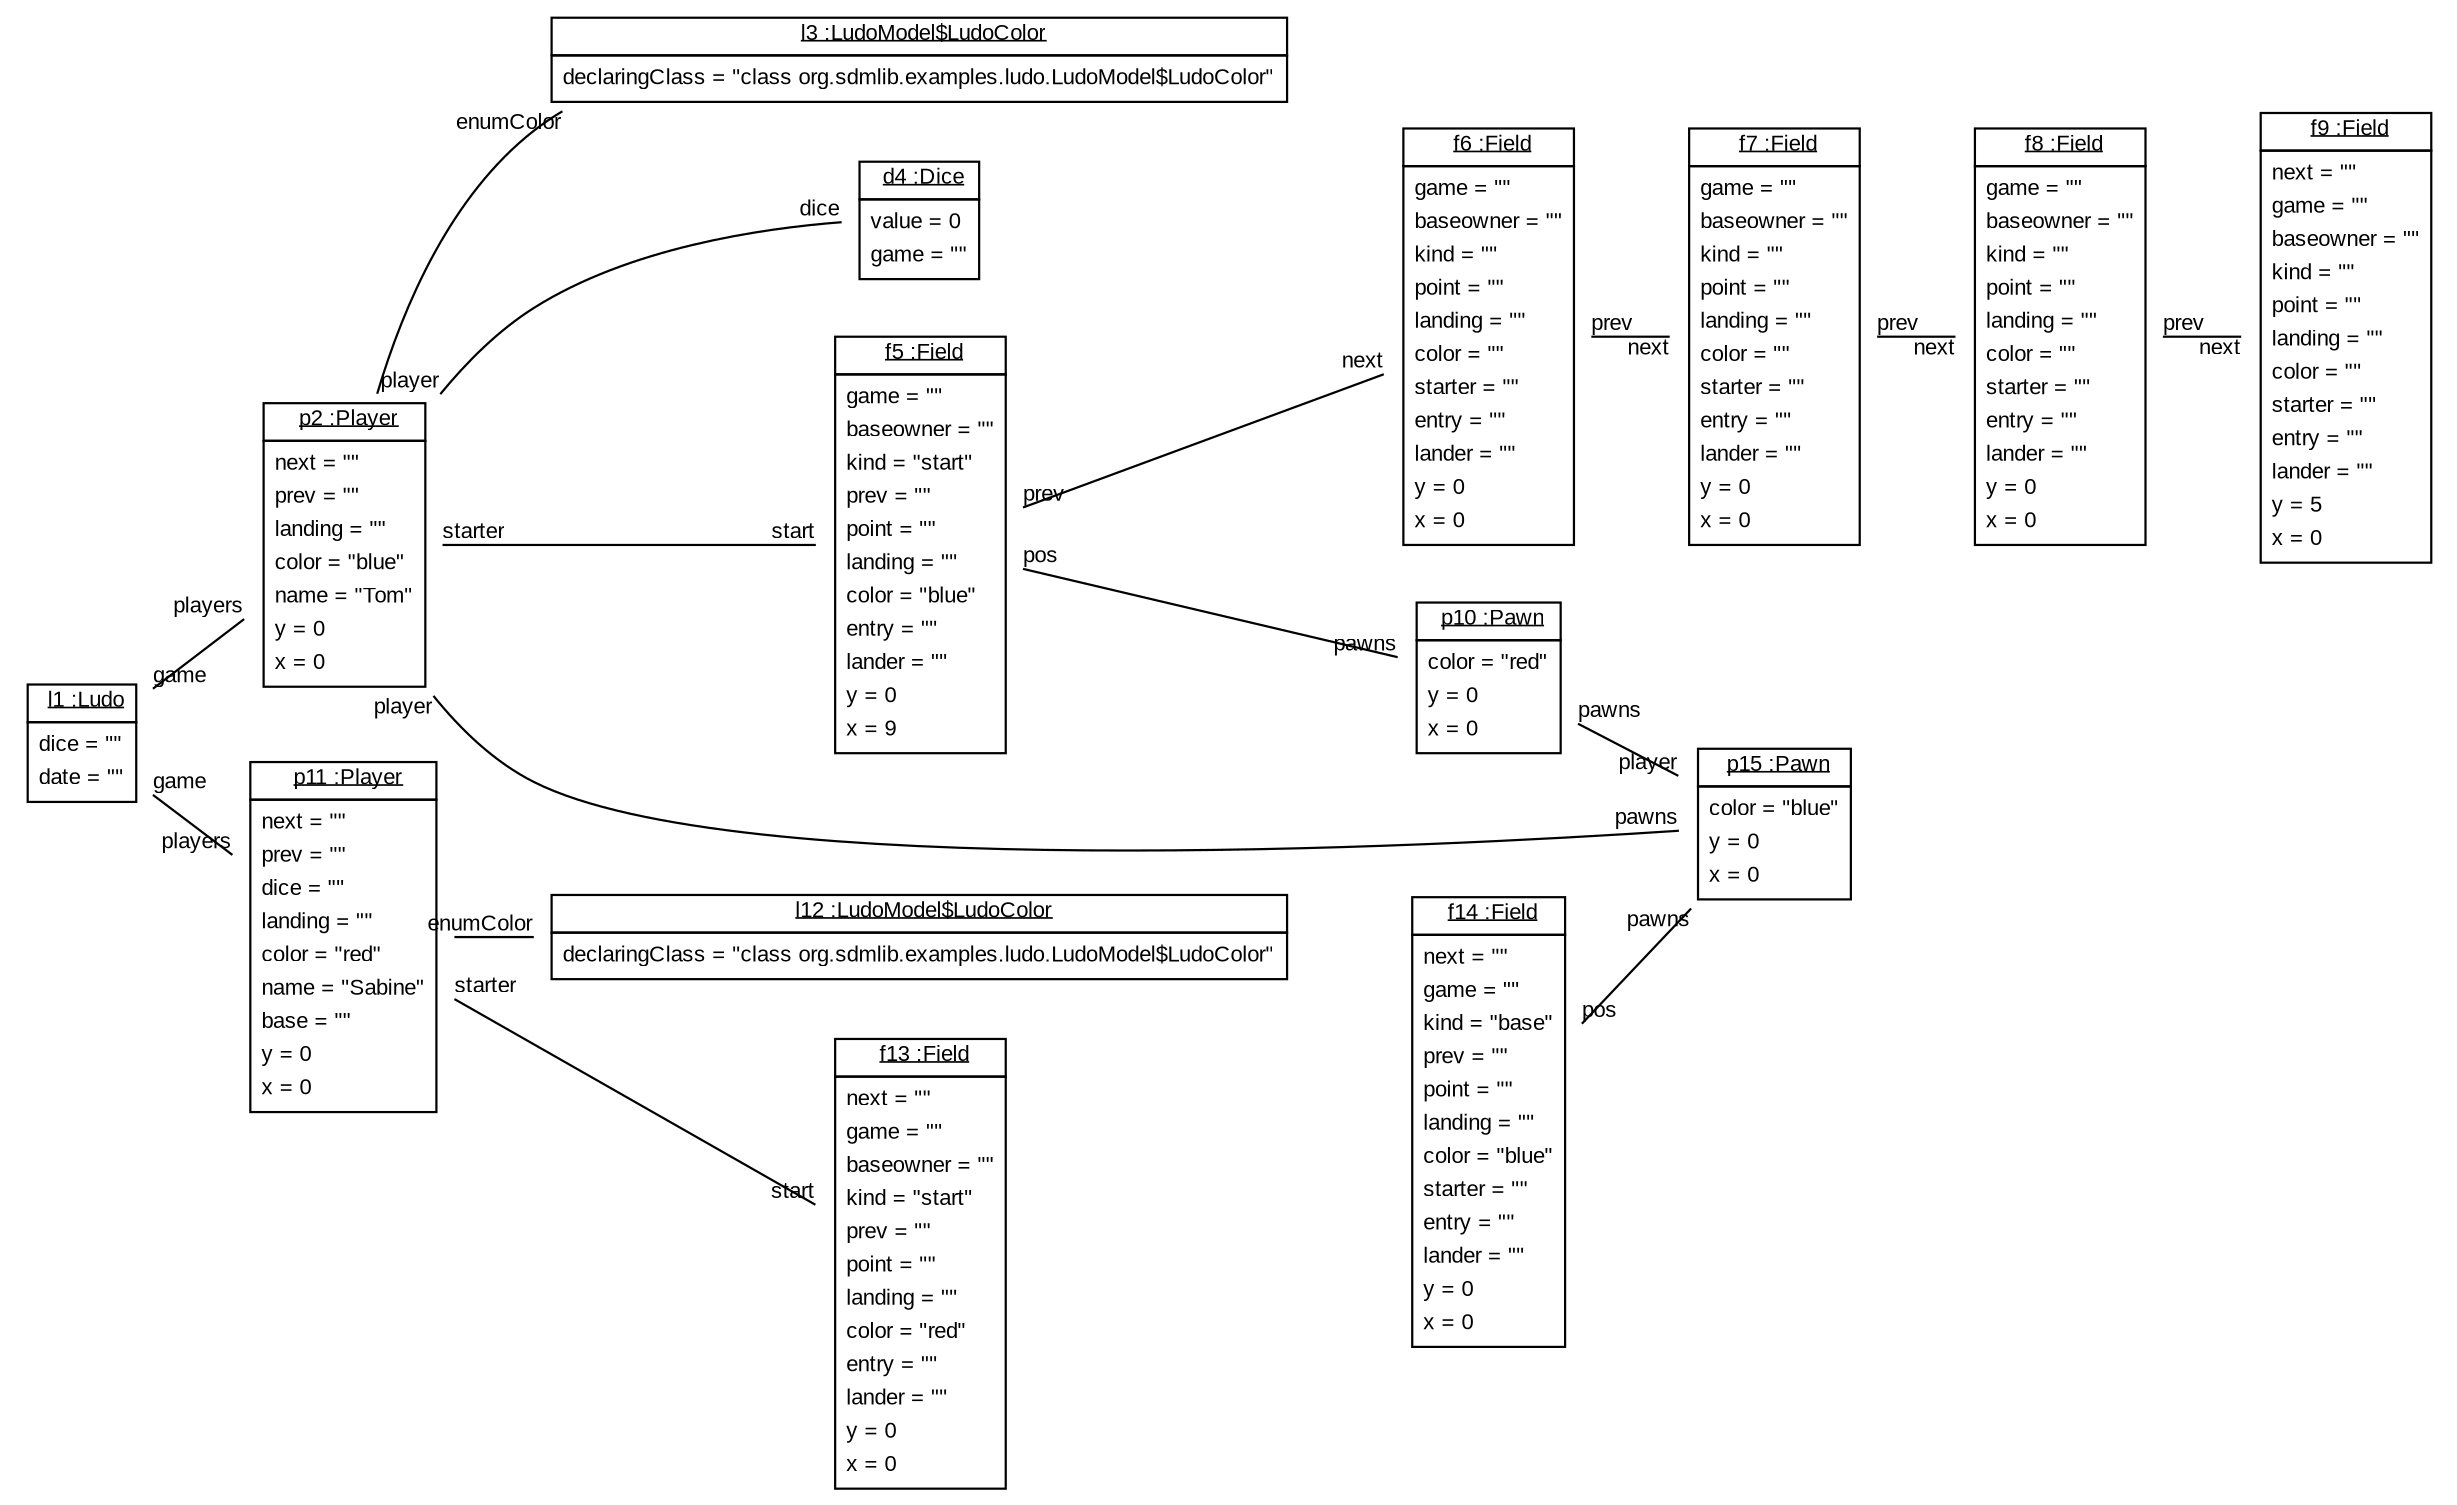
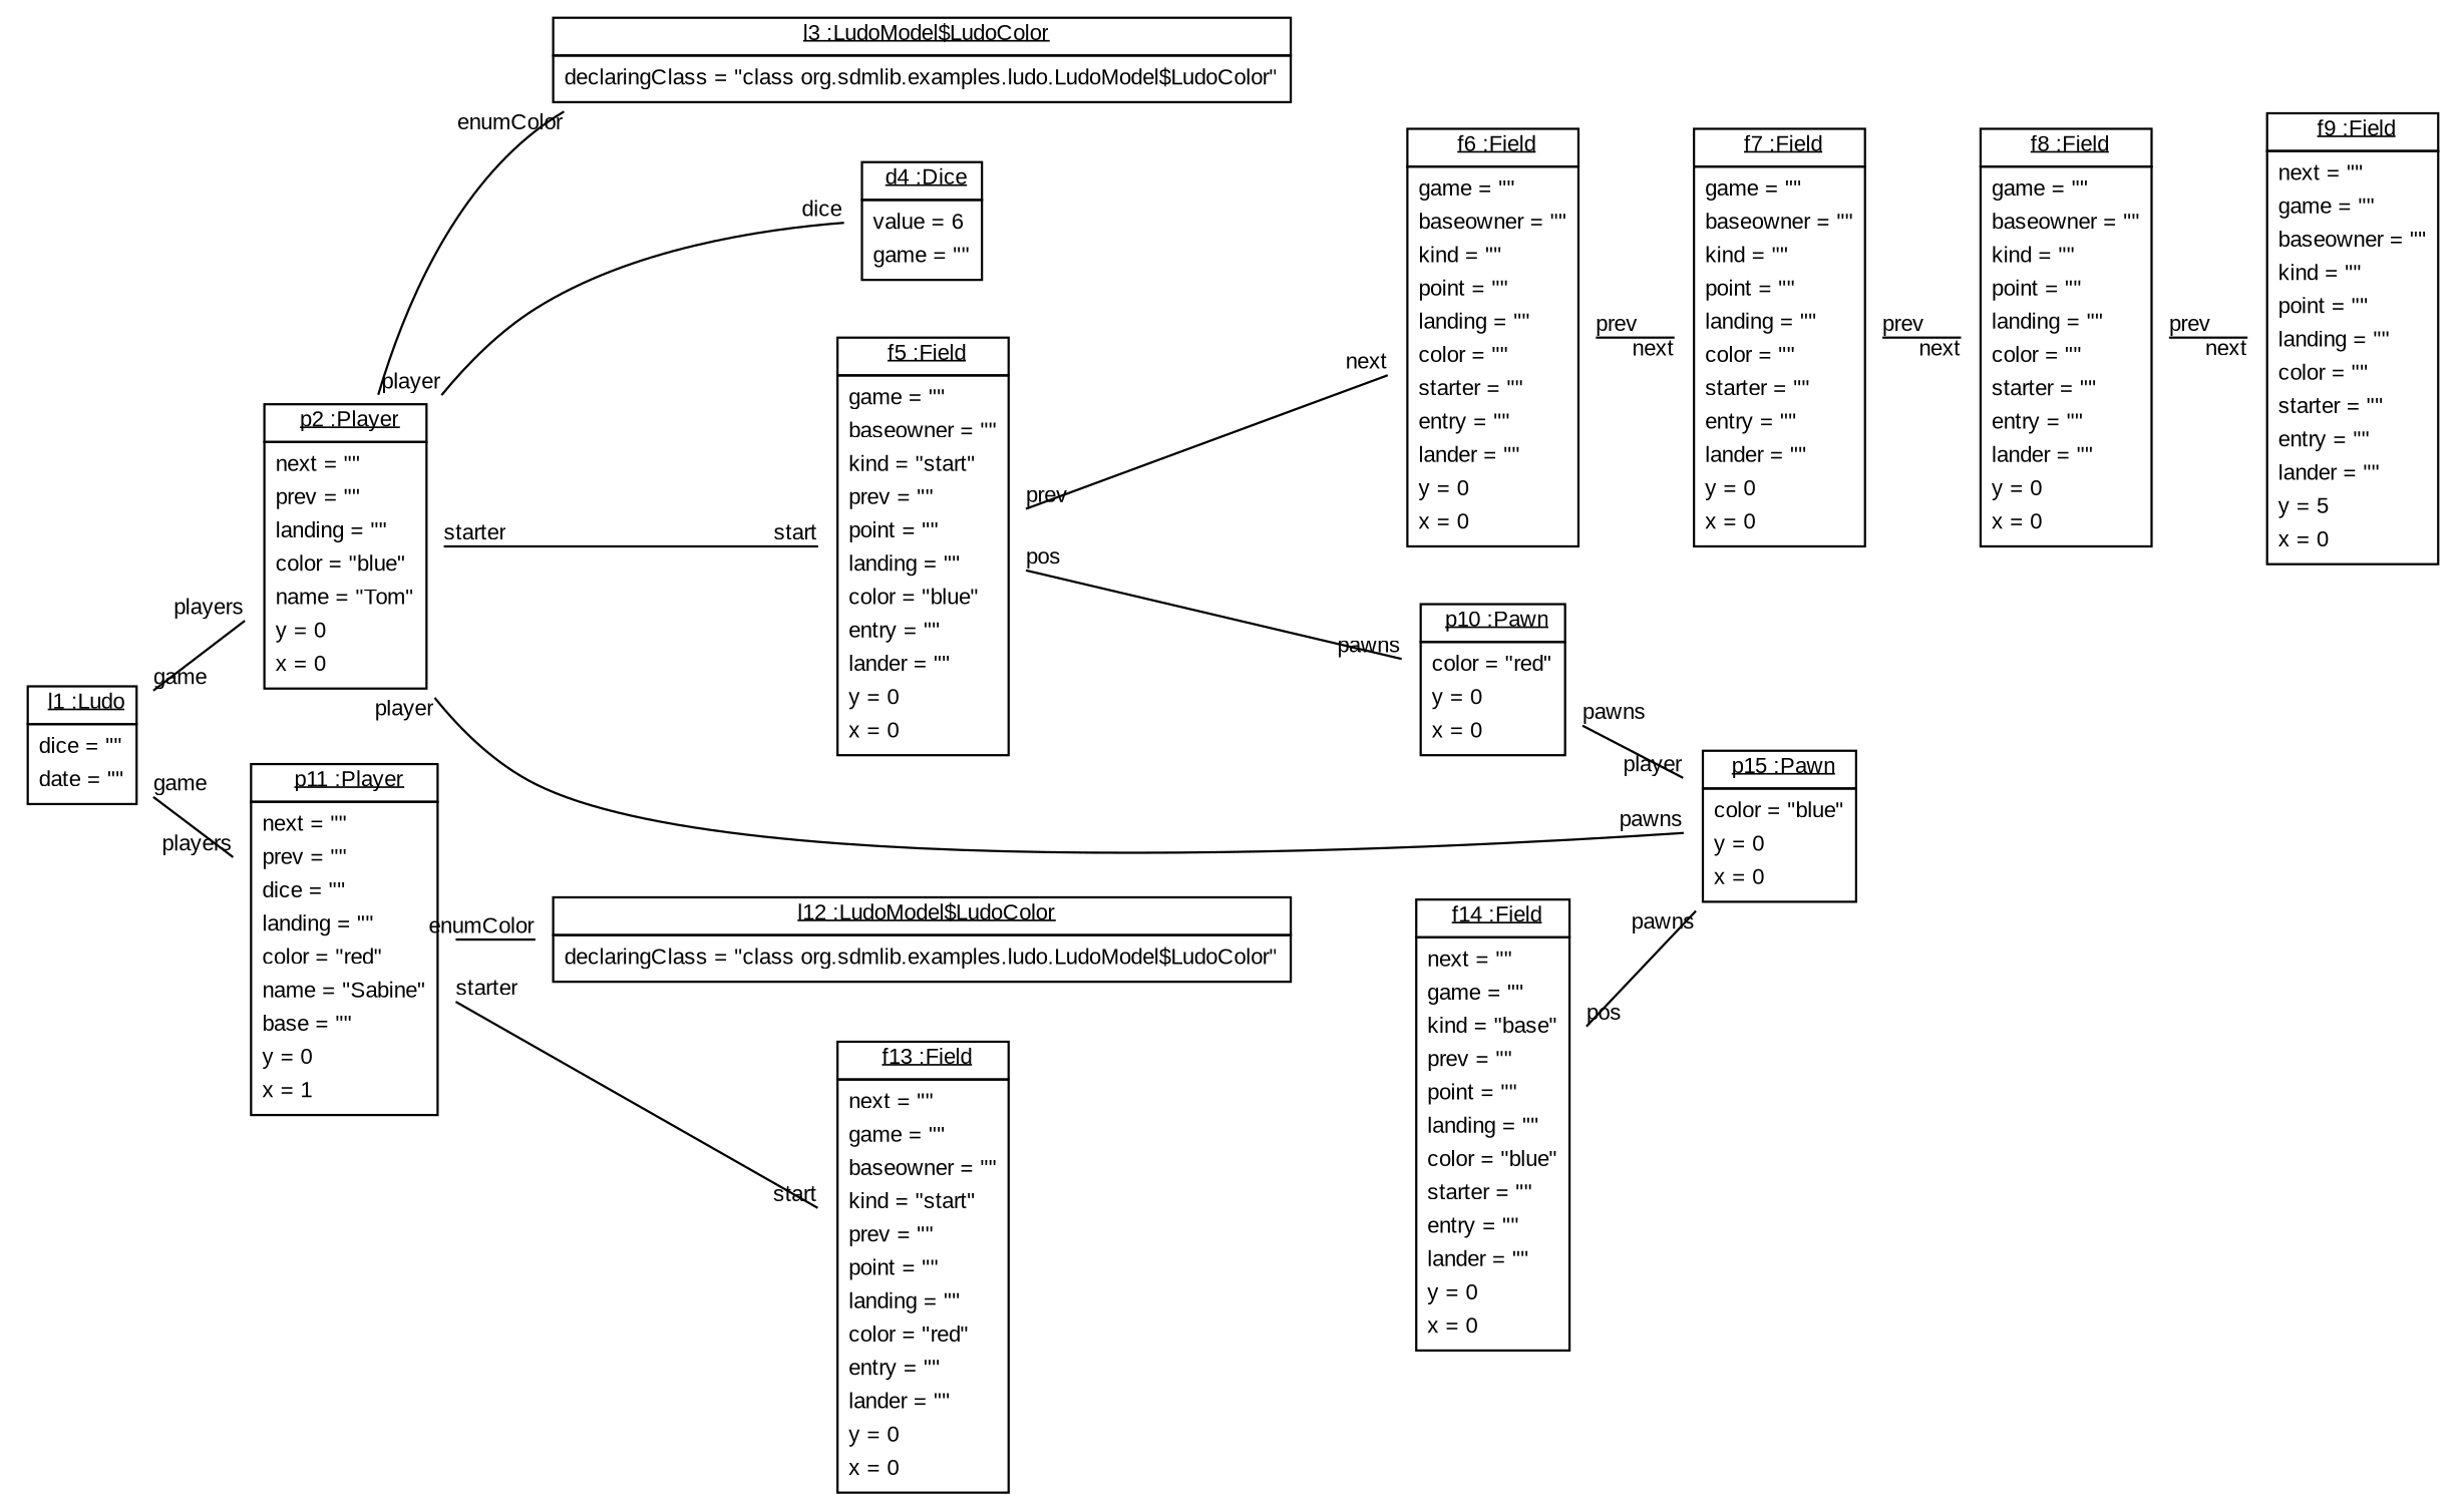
  graph {
    compound=true
    rankdir=LR
    node [fontname=Arial fontsize=10 shape=none]
    edge [fontname=Arial fontsize=10 headlabel=next taillabel=prev]
    n1 [label=<<table border='0' cellborder='1' cellspacing='0'> <tr> <td href="../examples/org/sdmlib/examples/ludo/model/Ludo.java"> <u>l1 :Ludo</u></td></tr><tr><td><table border='0' cellborder='0' cellspacing='0'><tr><td align='left'>dice = ""</td></tr><tr><td align='left'>date = ""</td></tr></table></td></tr></table>>]
    n2 [label=<<table border='0' cellborder='1' cellspacing='0'> <tr> <td href="../examples/org/sdmlib/examples/ludo/model/Player.java"> <u>p2 :Player</u></td></tr><tr><td><table border='0' cellborder='0' cellspacing='0'><tr><td align='left'>next = ""</td></tr><tr><td align='left'>prev = ""</td></tr><tr><td align='left'>landing = ""</td></tr><tr><td align='left'>color = "blue"</td></tr><tr><td align='left'>name = "Tom"</td></tr><tr><td align='left'>y = 0</td></tr><tr><td align='left'>x = 0</td></tr></table></td></tr></table>>]
-   n3 [label=<<table border='0' cellborder='1' cellspacing='0'> <tr> <td href="../examples/org/sdmlib/examples/ludo/model/Player.java"> <u>p11 :Player</u></td></tr><tr><td><table border='0' cellborder='0' cellspacing='0'><tr><td align='left'>next = ""</td></tr><tr><td align='left'>prev = ""</td></tr><tr><td align='left'>dice = ""</td></tr><tr><td align='left'>landing = ""</td></tr><tr><td align='left'>color = "red"</td></tr><tr><td align='left'>name = "Sabine"</td></tr><tr><td align='left'>base = ""</td></tr><tr><td align='left'>y = 0</td></tr><tr><td align='left'>x = 0</td></tr></table></td></tr></table>>]
+   n3 [label=<<table border='0' cellborder='1' cellspacing='0'> <tr> <td href="../examples/org/sdmlib/examples/ludo/model/Player.java"> <u>p11 :Player</u></td></tr><tr><td><table border='0' cellborder='0' cellspacing='0'><tr><td align='left'>next = ""</td></tr><tr><td align='left'>prev = ""</td></tr><tr><td align='left'>dice = ""</td></tr><tr><td align='left'>landing = ""</td></tr><tr><td align='left'>color = "red"</td></tr><tr><td align='left'>name = "Sabine"</td></tr><tr><td align='left'>base = ""</td></tr><tr><td align='left'>y = 0</td></tr><tr><td align='left'>x = 1</td></tr></table></td></tr></table>>]
    n4 [label=<<table border='0' cellborder='1' cellspacing='0'> <tr> <td href="../examples/org/sdmlib/examples/ludo/LudoModel.java"> <u>l3 :LudoModel$LudoColor</u></td></tr><tr><td><table border='0' cellborder='0' cellspacing='0'><tr><td align='left'>declaringClass = "class org.sdmlib.examples.ludo.LudoModel$LudoColor"</td></tr></table></td></tr></table>>]
-   n5 [label=<<table border='0' cellborder='1' cellspacing='0'> <tr> <td href="../examples/org/sdmlib/examples/ludo/model/Dice.java"> <u>d4 :Dice</u></td></tr><tr><td><table border='0' cellborder='0' cellspacing='0'><tr><td align='left'>value = 0</td></tr><tr><td align='left'>game = ""</td></tr></table></td></tr></table>>]
-   n6 [label=<<table border='0' cellborder='1' cellspacing='0'> <tr> <td href="../examples/org/sdmlib/examples/ludo/model/Field.java"> <u>f5 :Field</u></td></tr><tr><td><table border='0' cellborder='0' cellspacing='0'><tr><td align='left'>game = ""</td></tr><tr><td align='left'>baseowner = ""</td></tr><tr><td align='left'>kind = "start"</td></tr><tr><td align='left'>prev = ""</td></tr><tr><td align='left'>point = ""</td></tr><tr><td align='left'>landing = ""</td></tr><tr><td align='left'>color = "blue"</td></tr><tr><td align='left'>entry = ""</td></tr><tr><td align='left'>lander = ""</td></tr><tr><td align='left'>y = 0</td></tr><tr><td align='left'>x = 9</td></tr></table></td></tr></table>>]
+   n5 [label=<<table border='0' cellborder='1' cellspacing='0'> <tr> <td href="../examples/org/sdmlib/examples/ludo/model/Dice.java"> <u>d4 :Dice</u></td></tr><tr><td><table border='0' cellborder='0' cellspacing='0'><tr><td align='left'>value = 6</td></tr><tr><td align='left'>game = ""</td></tr></table></td></tr></table>>]
+   n6 [label=<<table border='0' cellborder='1' cellspacing='0'> <tr> <td href="../examples/org/sdmlib/examples/ludo/model/Field.java"> <u>f5 :Field</u></td></tr><tr><td><table border='0' cellborder='0' cellspacing='0'><tr><td align='left'>game = ""</td></tr><tr><td align='left'>baseowner = ""</td></tr><tr><td align='left'>kind = "start"</td></tr><tr><td align='left'>prev = ""</td></tr><tr><td align='left'>point = ""</td></tr><tr><td align='left'>landing = ""</td></tr><tr><td align='left'>color = "blue"</td></tr><tr><td align='left'>entry = ""</td></tr><tr><td align='left'>lander = ""</td></tr><tr><td align='left'>y = 0</td></tr><tr><td align='left'>x = 0</td></tr></table></td></tr></table>>]
    n7 [label=<<table border='0' cellborder='1' cellspacing='0'> <tr> <td href="../examples/org/sdmlib/examples/ludo/model/Pawn.java"> <u>p15 :Pawn</u></td></tr><tr><td><table border='0' cellborder='0' cellspacing='0'><tr><td align='left'>color = "blue"</td></tr><tr><td align='left'>y = 0</td></tr><tr><td align='left'>x = 0</td></tr></table></td></tr></table>>]
    n8 [label=<<table border='0' cellborder='1' cellspacing='0'> <tr> <td href="../examples/org/sdmlib/examples/ludo/LudoModel.java"> <u>l12 :LudoModel$LudoColor</u></td></tr><tr><td><table border='0' cellborder='0' cellspacing='0'><tr><td align='left'>declaringClass = "class org.sdmlib.examples.ludo.LudoModel$LudoColor"</td></tr></table></td></tr></table>>]
    n9 [label=<<table border='0' cellborder='1' cellspacing='0'> <tr> <td href="../examples/org/sdmlib/examples/ludo/model/Field.java"> <u>f13 :Field</u></td></tr><tr><td><table border='0' cellborder='0' cellspacing='0'><tr><td align='left'>next = ""</td></tr><tr><td align='left'>game = ""</td></tr><tr><td align='left'>baseowner = ""</td></tr><tr><td align='left'>kind = "start"</td></tr><tr><td align='left'>prev = ""</td></tr><tr><td align='left'>point = ""</td></tr><tr><td align='left'>landing = ""</td></tr><tr><td align='left'>color = "red"</td></tr><tr><td align='left'>entry = ""</td></tr><tr><td align='left'>lander = ""</td></tr><tr><td align='left'>y = 0</td></tr><tr><td align='left'>x = 0</td></tr></table></td></tr></table>>]
    n10 [label=<<table border='0' cellborder='1' cellspacing='0'> <tr> <td href="../examples/org/sdmlib/examples/ludo/model/Field.java"> <u>f6 :Field</u></td></tr><tr><td><table border='0' cellborder='0' cellspacing='0'><tr><td align='left'>game = ""</td></tr><tr><td align='left'>baseowner = ""</td></tr><tr><td align='left'>kind = ""</td></tr><tr><td align='left'>point = ""</td></tr><tr><td align='left'>landing = ""</td></tr><tr><td align='left'>color = ""</td></tr><tr><td align='left'>starter = ""</td></tr><tr><td align='left'>entry = ""</td></tr><tr><td align='left'>lander = ""</td></tr><tr><td align='left'>y = 0</td></tr><tr><td align='left'>x = 0</td></tr></table></td></tr></table>>]
    n11 [label=<<table border='0' cellborder='1' cellspacing='0'> <tr> <td href="../examples/org/sdmlib/examples/ludo/model/Pawn.java"> <u>p10 :Pawn</u></td></tr><tr><td><table border='0' cellborder='0' cellspacing='0'><tr><td align='left'>color = "red"</td></tr><tr><td align='left'>y = 0</td></tr><tr><td align='left'>x = 0</td></tr></table></td></tr></table>>]
    n12 [label=<<table border='0' cellborder='1' cellspacing='0'> <tr> <td href="../examples/org/sdmlib/examples/ludo/model/Field.java"> <u>f14 :Field</u></td></tr><tr><td><table border='0' cellborder='0' cellspacing='0'><tr><td align='left'>next = ""</td></tr><tr><td align='left'>game = ""</td></tr><tr><td align='left'>kind = "base"</td></tr><tr><td align='left'>prev = ""</td></tr><tr><td align='left'>point = ""</td></tr><tr><td align='left'>landing = ""</td></tr><tr><td align='left'>color = "blue"</td></tr><tr><td align='left'>starter = ""</td></tr><tr><td align='left'>entry = ""</td></tr><tr><td align='left'>lander = ""</td></tr><tr><td align='left'>y = 0</td></tr><tr><td align='left'>x = 0</td></tr></table></td></tr></table>>]
    n13 [label=<<table border='0' cellborder='1' cellspacing='0'> <tr> <td href="../examples/org/sdmlib/examples/ludo/model/Field.java"> <u>f7 :Field</u></td></tr><tr><td><table border='0' cellborder='0' cellspacing='0'><tr><td align='left'>game = ""</td></tr><tr><td align='left'>baseowner = ""</td></tr><tr><td align='left'>kind = ""</td></tr><tr><td align='left'>point = ""</td></tr><tr><td align='left'>landing = ""</td></tr><tr><td align='left'>color = ""</td></tr><tr><td align='left'>starter = ""</td></tr><tr><td align='left'>entry = ""</td></tr><tr><td align='left'>lander = ""</td></tr><tr><td align='left'>y = 0</td></tr><tr><td align='left'>x = 0</td></tr></table></td></tr></table>>]
    n14 [label=<<table border='0' cellborder='1' cellspacing='0'> <tr> <td href="../examples/org/sdmlib/examples/ludo/model/Field.java"> <u>f8 :Field</u></td></tr><tr><td><table border='0' cellborder='0' cellspacing='0'><tr><td align='left'>game = ""</td></tr><tr><td align='left'>baseowner = ""</td></tr><tr><td align='left'>kind = ""</td></tr><tr><td align='left'>point = ""</td></tr><tr><td align='left'>landing = ""</td></tr><tr><td align='left'>color = ""</td></tr><tr><td align='left'>starter = ""</td></tr><tr><td align='left'>entry = ""</td></tr><tr><td align='left'>lander = ""</td></tr><tr><td align='left'>y = 0</td></tr><tr><td align='left'>x = 0</td></tr></table></td></tr></table>>]
    n15 [label=<<table border='0' cellborder='1' cellspacing='0'> <tr> <td href="../examples/org/sdmlib/examples/ludo/model/Field.java"> <u>f9 :Field</u></td></tr><tr><td><table border='0' cellborder='0' cellspacing='0'><tr><td align='left'>next = ""</td></tr><tr><td align='left'>game = ""</td></tr><tr><td align='left'>baseowner = ""</td></tr><tr><td align='left'>kind = ""</td></tr><tr><td align='left'>point = ""</td></tr><tr><td align='left'>landing = ""</td></tr><tr><td align='left'>color = ""</td></tr><tr><td align='left'>starter = ""</td></tr><tr><td align='left'>entry = ""</td></tr><tr><td align='left'>lander = ""</td></tr><tr><td align='left'>y = 5</td></tr><tr><td align='left'>x = 0</td></tr></table></td></tr></table>>]
    n1 -- n2 [headlabel=players taillabel=game]
    n1 -- n3 [headlabel=players taillabel=game]
    n2 -- n4 [headlabel=enumColor taillabel=""]
    n2 -- n5 [headlabel=dice taillabel=player]
    n2 -- n6 [headlabel=start taillabel=starter]
    n2 -- n7 [headlabel=pawns taillabel=player]
    n3 -- n8 [headlabel=enumColor taillabel=""]
    n3 -- n9 [headlabel=start taillabel=starter]
    n6 -- n10
    n6 -- n11 [headlabel=pawns taillabel=pos]
    n10 -- n13
    n11 -- n7 [headlabel=player taillabel=pawns]
    n12 -- n7 [headlabel=pawns taillabel=pos]
    n13 -- n14
    n14 -- n15
  }
